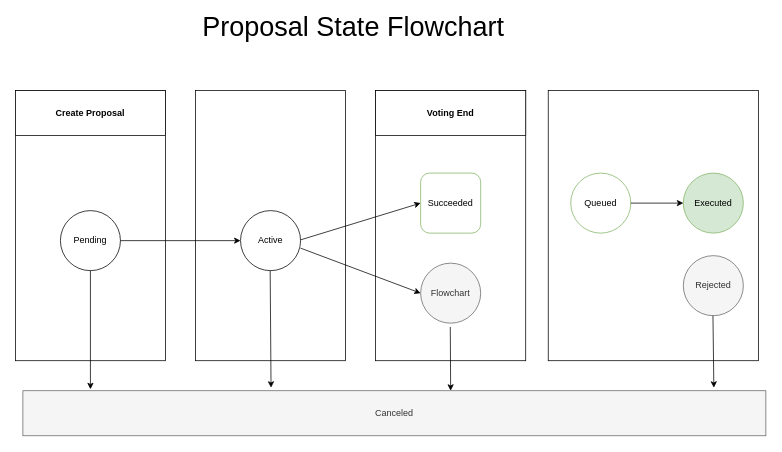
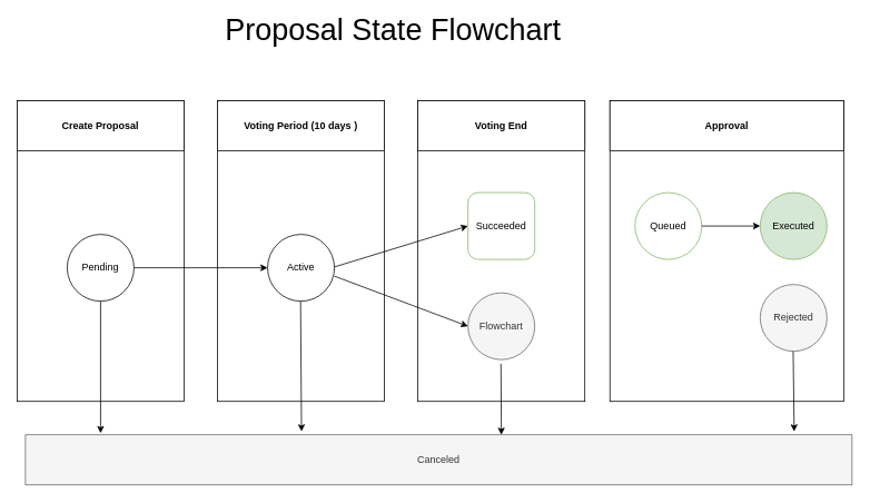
  <mxCell id="0" />
  <mxCell id="1" parent="0" />
  <mxCell id="2" value="" style="rounded=0;whiteSpace=wrap;html=1;" parent="1" vertex="1"><mxGeometry x="20" y="120" width="200" height="360" as="geometry" /></mxCell>
  <mxCell id="3" value="" style="rounded=0;whiteSpace=wrap;html=1;" parent="1" vertex="1"><mxGeometry x="260" y="120" width="200" height="360" as="geometry" /></mxCell>
  <mxCell id="4" value="" style="rounded=0;whiteSpace=wrap;html=1;" parent="1" vertex="1"><mxGeometry x="500" y="120" width="200" height="360" as="geometry" /></mxCell>
  <mxCell id="5" value="" style="rounded=0;whiteSpace=wrap;html=1;" parent="1" vertex="1"><mxGeometry x="730" y="120" width="280" height="360" as="geometry" /></mxCell>
  <mxCell id="6" value="&lt;b&gt;Create Proposal&lt;/b&gt;" style="rounded=0;whiteSpace=wrap;html=1;" parent="1" vertex="1"><mxGeometry x="20" y="120" width="200" height="60" as="geometry" /></mxCell>
+ <mxCell id="7" value="&lt;b&gt;Voting Period (10 days )&lt;/b&gt;" style="rounded=0;whiteSpace=wrap;html=1;" parent="1" vertex="1"><mxGeometry x="260" y="120" width="200" height="60" as="geometry" /></mxCell>
  <mxCell id="8" value="&lt;b&gt;Voting End&lt;/b&gt;" style="rounded=0;whiteSpace=wrap;html=1;" parent="1" vertex="1"><mxGeometry x="500" y="120" width="200" height="60" as="geometry" /></mxCell>
+ <mxCell id="9" value="&lt;b&gt;Approval&lt;/b&gt;" style="rounded=0;whiteSpace=wrap;html=1;" parent="1" vertex="1"><mxGeometry x="730" y="120" width="280" height="60" as="geometry" /></mxCell>
  <mxCell id="10" value="Canceled" style="rounded=0;whiteSpace=wrap;html=1;fillColor=#f5f5f5;strokeColor=#666666;fontColor=#333333;" parent="1" vertex="1"><mxGeometry x="30" y="520" width="990" height="60" as="geometry" /></mxCell>
  <mxCell id="11" value="Pending" style="ellipse;whiteSpace=wrap;html=1;aspect=fixed;" parent="1" vertex="1"><mxGeometry x="80" y="280" width="80" height="80" as="geometry" /></mxCell>
  <mxCell id="12" value="Active" style="ellipse;whiteSpace=wrap;html=1;aspect=fixed;" parent="1" vertex="1"><mxGeometry x="320" y="280" width="80" height="80" as="geometry" /></mxCell>
  <mxCell id="13" value="Succeeded" style="whiteSpace=wrap;html=1;aspect=fixed;strokeColor=#82b366;fillColor=none;rounded=1;" parent="1" vertex="1"><mxGeometry x="560" y="230" width="80" height="80" as="geometry" /></mxCell>
  <mxCell id="14" value="Flowchart" style="ellipse;whiteSpace=wrap;html=1;aspect=fixed;fillColor=#f5f5f5;strokeColor=#666666;fontColor=#333333;" parent="1" vertex="1"><mxGeometry x="560" y="350" width="80" height="80" as="geometry" /></mxCell>
  <mxCell id="15" value="Executed" style="ellipse;whiteSpace=wrap;html=1;aspect=fixed;fillColor=#d5e8d4;strokeColor=#82b366;" parent="1" vertex="1"><mxGeometry x="910" y="230" width="80" height="80" as="geometry" /></mxCell>
  <mxCell id="16" value="Rejected" style="ellipse;whiteSpace=wrap;html=1;aspect=fixed;fillColor=#f5f5f5;strokeColor=#666666;fontColor=#333333;" parent="1" vertex="1"><mxGeometry x="910" y="340" width="80" height="80" as="geometry" /></mxCell>
  <mxCell id="17" value="" style="endArrow=classic;html=1;entryX=0;entryY=0.5;entryDx=0;entryDy=0;" parent="1" target="12" edge="1"><mxGeometry width="50" height="50" relative="1" as="geometry"><mxPoint x="160" y="320" as="sourcePoint" /><mxPoint x="210" y="270" as="targetPoint" /></mxGeometry></mxCell>
  <mxCell id="18" value="" style="endArrow=classic;html=1;entryX=0;entryY=0.5;entryDx=0;entryDy=0;" parent="1" target="13" edge="1"><mxGeometry width="50" height="50" relative="1" as="geometry"><mxPoint x="400" y="319" as="sourcePoint" /><mxPoint x="560" y="319" as="targetPoint" /></mxGeometry></mxCell>
  <mxCell id="19" value="" style="endArrow=classic;html=1;entryX=0;entryY=0.5;entryDx=0;entryDy=0;" parent="1" target="14" edge="1"><mxGeometry width="50" height="50" relative="1" as="geometry"><mxPoint x="400" y="330" as="sourcePoint" /><mxPoint x="560" y="330" as="targetPoint" /></mxGeometry></mxCell>
  <mxCell id="20" value="" style="endArrow=classic;html=1;" parent="1" edge="1"><mxGeometry width="50" height="50" relative="1" as="geometry"><mxPoint x="120" y="360" as="sourcePoint" /><mxPoint x="120" y="518" as="targetPoint" /></mxGeometry></mxCell>
  <mxCell id="21" value="" style="endArrow=classic;html=1;entryX=0.334;entryY=-0.067;entryDx=0;entryDy=0;entryPerimeter=0;" parent="1" target="10" edge="1"><mxGeometry width="50" height="50" relative="1" as="geometry"><mxPoint x="359.5" y="360" as="sourcePoint" /><mxPoint x="359.5" y="510" as="targetPoint" /></mxGeometry></mxCell>
  <mxCell id="22" value="" style="endArrow=classic;html=1;" parent="1" edge="1"><mxGeometry width="50" height="50" relative="1" as="geometry"><mxPoint x="599.5" y="435" as="sourcePoint" /><mxPoint x="600" y="520" as="targetPoint" /></mxGeometry></mxCell>
  <mxCell id="23" value="Queued" style="ellipse;whiteSpace=wrap;html=1;aspect=fixed;strokeColor=#82b366;fillColor=none;" parent="1" vertex="1"><mxGeometry x="760" y="230" width="80" height="80" as="geometry" /></mxCell>
  <mxCell id="24" value="" style="endArrow=classic;html=1;exitX=1;exitY=0.5;exitDx=0;exitDy=0;" parent="1" source="23" edge="1"><mxGeometry width="50" height="50" relative="1" as="geometry"><mxPoint x="870" y="320" as="sourcePoint" /><mxPoint x="910" y="270" as="targetPoint" /></mxGeometry></mxCell>
  <mxCell id="25" value="" style="endArrow=classic;html=1;entryX=0.93;entryY=-0.067;entryDx=0;entryDy=0;entryPerimeter=0;" parent="1" target="10" edge="1"><mxGeometry width="50" height="50" relative="1" as="geometry"><mxPoint x="949.5" y="420" as="sourcePoint" /><mxPoint x="950" y="505" as="targetPoint" /></mxGeometry></mxCell>
  <mxCell id="26" value="&lt;font style=&quot;font-size: 36px&quot;&gt;Proposal State Flowchart&lt;/font&gt;" style="text;html=1;align=center;verticalAlign=middle;resizable=0;points=[];autosize=1;strokeColor=none;fillColor=none;" parent="1" vertex="1"><mxGeometry x="260" y="20" width="420" height="30" as="geometry" /></mxCell>
